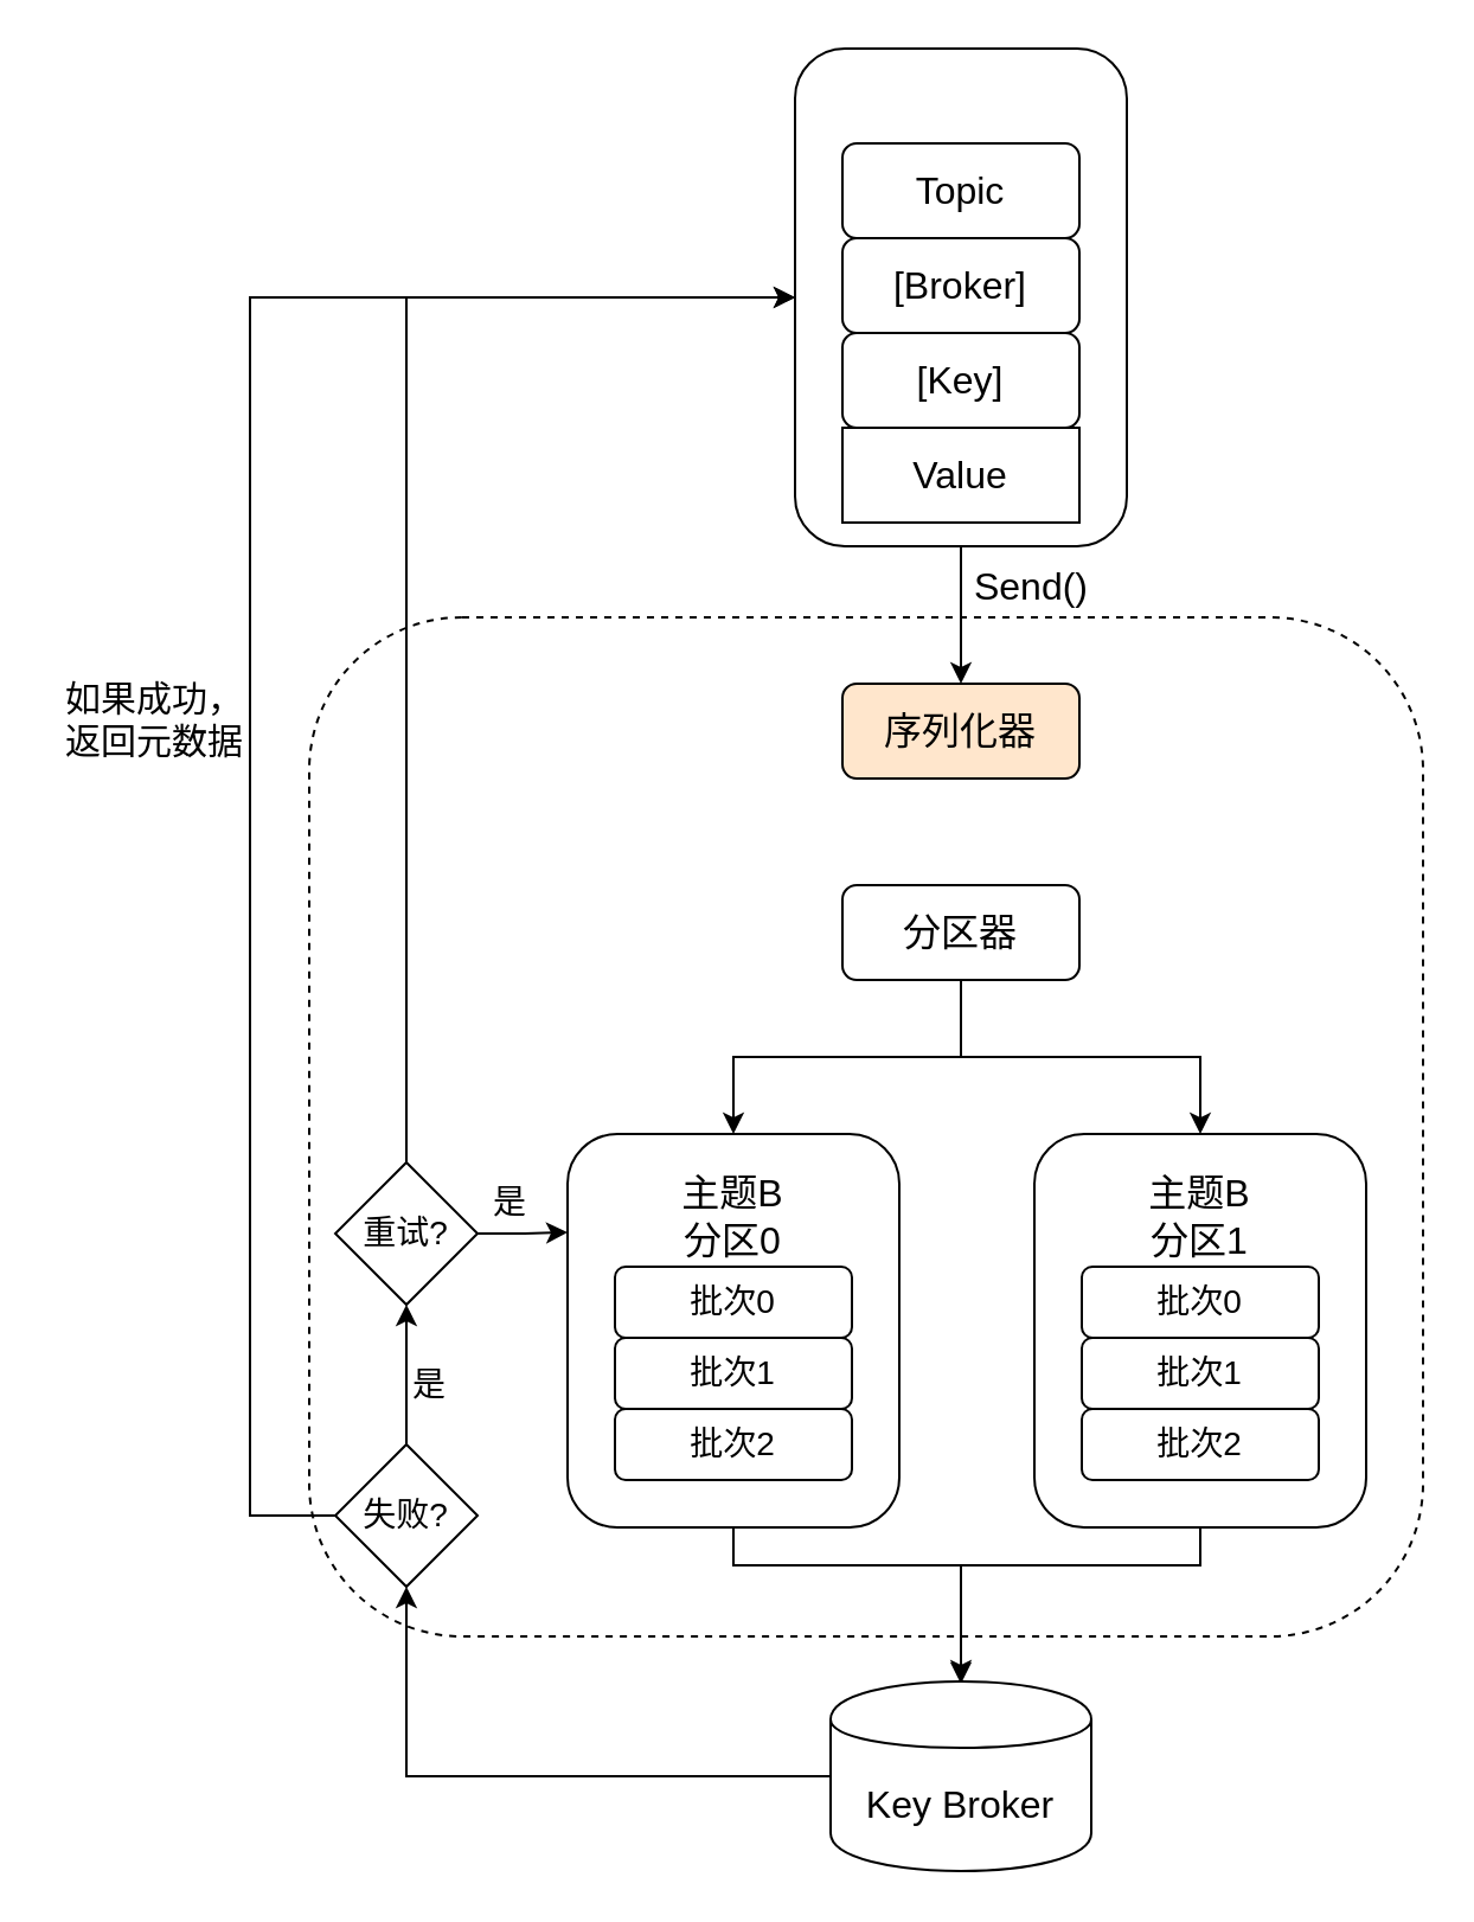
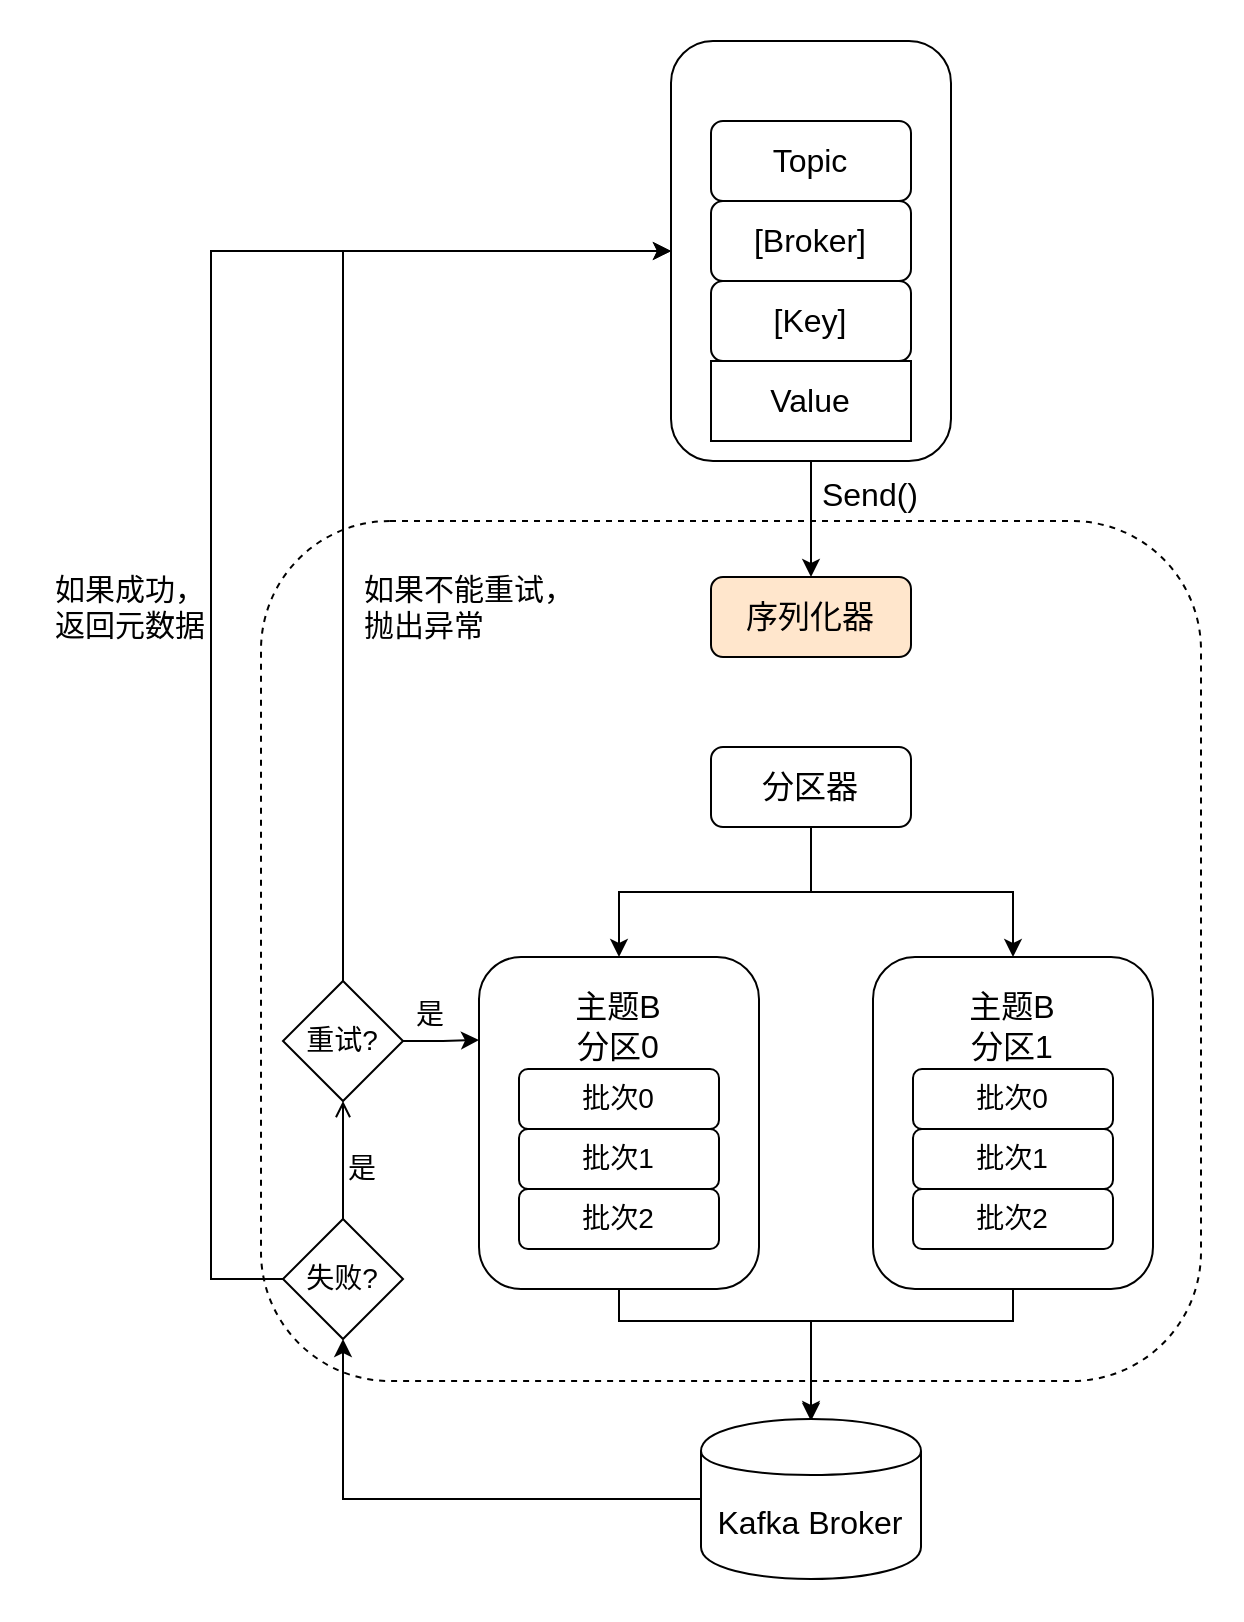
  <mxCell id="0" />
  <mxCell id="1" parent="0" />
  <mxCell id="2" value="" style="rounded=1;whiteSpace=wrap;html=1;dashed=1;" vertex="1" parent="1"><mxGeometry x="130" y="260" width="470" height="430" as="geometry" /></mxCell>
  <mxCell id="3" style="edgeStyle=orthogonalEdgeStyle;rounded=0;orthogonalLoop=1;jettySize=auto;html=1;" edge="1" parent="1" source="4" target="27"><mxGeometry relative="1" as="geometry"><Array as="points"><mxPoint x="309" y="660" /><mxPoint x="405" y="660" /></Array></mxGeometry></mxCell>
  <mxCell id="4" value="" style="rounded=1;whiteSpace=wrap;html=1;" vertex="1" parent="1"><mxGeometry x="239" y="478" width="140" height="166" as="geometry" /></mxCell>
  <mxCell id="5" style="edgeStyle=orthogonalEdgeStyle;rounded=0;orthogonalLoop=1;jettySize=auto;html=1;entryX=0.5;entryY=0;entryDx=0;entryDy=0;" edge="1" parent="1" source="6" target="11"><mxGeometry relative="1" as="geometry" /></mxCell>
  <mxCell id="6" value="" style="rounded=1;whiteSpace=wrap;html=1;" vertex="1" parent="1"><mxGeometry x="335" y="20" width="140" height="210" as="geometry" /></mxCell>
  <mxCell id="7" value="&lt;font style=&quot;font-size: 16px&quot;&gt;Topic&lt;/font&gt;" style="rounded=1;whiteSpace=wrap;html=1;" vertex="1" parent="1"><mxGeometry x="355" y="60" width="100" height="40" as="geometry" /></mxCell>
  <mxCell id="8" value="&lt;font style=&quot;font-size: 16px&quot;&gt;[Broker]&lt;/font&gt;" style="rounded=1;whiteSpace=wrap;html=1;" vertex="1" parent="1"><mxGeometry x="355" y="100" width="100" height="40" as="geometry" /></mxCell>
  <mxCell id="9" value="&lt;font style=&quot;font-size: 16px&quot;&gt;[Key]&lt;/font&gt;" style="rounded=1;whiteSpace=wrap;html=1;" vertex="1" parent="1"><mxGeometry x="355" y="140" width="100" height="40" as="geometry" /></mxCell>
  <mxCell id="10" value="&lt;font style=&quot;font-size: 16px&quot;&gt;Value&lt;/font&gt;" style="whiteSpace=wrap;html=1;rounded=0;" vertex="1" parent="1"><mxGeometry x="355" y="180" width="100" height="40" as="geometry" /></mxCell>
  <mxCell id="11" value="&lt;font style=&quot;font-size: 16px&quot;&gt;序列化器&lt;/font&gt;" style="rounded=1;whiteSpace=wrap;html=1;fillColor=#ffe6cc;" vertex="1" parent="1"><mxGeometry x="355" y="288" width="100" height="40" as="geometry" /></mxCell>
  <mxCell id="12" style="edgeStyle=orthogonalEdgeStyle;rounded=0;orthogonalLoop=1;jettySize=auto;html=1;exitX=0.5;exitY=1;exitDx=0;exitDy=0;entryX=0.5;entryY=0;entryDx=0;entryDy=0;" edge="1" parent="1" source="14" target="4"><mxGeometry relative="1" as="geometry" /></mxCell>
  <mxCell id="13" style="edgeStyle=orthogonalEdgeStyle;rounded=0;orthogonalLoop=1;jettySize=auto;html=1;exitX=0.5;exitY=1;exitDx=0;exitDy=0;entryX=0.5;entryY=0;entryDx=0;entryDy=0;" edge="1" parent="1" source="14" target="21"><mxGeometry relative="1" as="geometry" /></mxCell>
  <mxCell id="14" value="&lt;font style=&quot;font-size: 16px&quot;&gt;分区器&lt;/font&gt;" style="rounded=1;whiteSpace=wrap;html=1;" vertex="1" parent="1"><mxGeometry x="355" y="373" width="100" height="40" as="geometry" /></mxCell>
  <mxCell id="15" value="&lt;span style=&quot;font-size: 16px&quot;&gt;Send()&lt;/span&gt;" style="text;html=1;strokeColor=none;fillColor=none;align=center;verticalAlign=middle;whiteSpace=wrap;rounded=0;" vertex="1" parent="1"><mxGeometry x="415" y="237" width="40" height="20" as="geometry" /></mxCell>
  <mxCell id="16" value="&lt;font style=&quot;font-size: 14px&quot;&gt;批次0&lt;/font&gt;" style="rounded=1;whiteSpace=wrap;html=1;" vertex="1" parent="1"><mxGeometry x="259" y="534" width="100" height="30" as="geometry" /></mxCell>
  <mxCell id="17" value="&lt;font style=&quot;font-size: 14px&quot;&gt;批次1&lt;/font&gt;" style="rounded=1;whiteSpace=wrap;html=1;" vertex="1" parent="1"><mxGeometry x="259" y="564" width="100" height="30" as="geometry" /></mxCell>
  <mxCell id="18" value="&lt;font style=&quot;font-size: 14px&quot;&gt;批次2&lt;/font&gt;" style="rounded=1;whiteSpace=wrap;html=1;" vertex="1" parent="1"><mxGeometry x="259" y="594" width="100" height="30" as="geometry" /></mxCell>
  <mxCell id="19" value="&lt;font style=&quot;font-size: 16px&quot;&gt;主题B&lt;br&gt;分区0&lt;/font&gt;" style="text;html=1;strokeColor=none;fillColor=none;align=center;verticalAlign=middle;whiteSpace=wrap;rounded=0;" vertex="1" parent="1"><mxGeometry x="279" y="488" width="60" height="50" as="geometry" /></mxCell>
  <mxCell id="20" style="edgeStyle=orthogonalEdgeStyle;rounded=0;orthogonalLoop=1;jettySize=auto;html=1;exitX=0.5;exitY=1;exitDx=0;exitDy=0;" edge="1" parent="1" source="21"><mxGeometry relative="1" as="geometry"><mxPoint x="405" y="710" as="targetPoint" /><Array as="points"><mxPoint x="506" y="660" /><mxPoint x="405" y="660" /></Array></mxGeometry></mxCell>
  <mxCell id="21" value="" style="rounded=1;whiteSpace=wrap;html=1;" vertex="1" parent="1"><mxGeometry x="436" y="478" width="140" height="166" as="geometry" /></mxCell>
  <mxCell id="22" value="&lt;font style=&quot;font-size: 14px&quot;&gt;批次0&lt;/font&gt;" style="rounded=1;whiteSpace=wrap;html=1;" vertex="1" parent="1"><mxGeometry x="456" y="534" width="100" height="30" as="geometry" /></mxCell>
  <mxCell id="23" value="&lt;font style=&quot;font-size: 14px&quot;&gt;批次1&lt;/font&gt;" style="rounded=1;whiteSpace=wrap;html=1;" vertex="1" parent="1"><mxGeometry x="456" y="564" width="100" height="30" as="geometry" /></mxCell>
  <mxCell id="24" value="&lt;font style=&quot;font-size: 14px&quot;&gt;批次2&lt;/font&gt;" style="rounded=1;whiteSpace=wrap;html=1;" vertex="1" parent="1"><mxGeometry x="456" y="594" width="100" height="30" as="geometry" /></mxCell>
  <mxCell id="25" value="&lt;font style=&quot;font-size: 16px&quot;&gt;主题B&lt;br&gt;分区1&lt;/font&gt;" style="text;html=1;strokeColor=none;fillColor=none;align=center;verticalAlign=middle;whiteSpace=wrap;rounded=0;" vertex="1" parent="1"><mxGeometry x="476" y="488" width="60" height="50" as="geometry" /></mxCell>
  <mxCell id="26" style="edgeStyle=orthogonalEdgeStyle;rounded=0;orthogonalLoop=1;jettySize=auto;html=1;entryX=0.5;entryY=1;entryDx=0;entryDy=0;" edge="1" parent="1" source="27" target="30"><mxGeometry relative="1" as="geometry" /></mxCell>
- <mxCell id="27" value="&lt;font style=&quot;font-size: 16px&quot;&gt;Key Broker&lt;/font&gt;" style="shape=cylinder;whiteSpace=wrap;html=1;boundedLbl=1;backgroundOutline=1;" vertex="1" parent="1"><mxGeometry x="350" y="709" width="110" height="80" as="geometry" /></mxCell>
- <mxCell id="28" style="edgeStyle=orthogonalEdgeStyle;rounded=0;orthogonalLoop=1;jettySize=auto;html=1;exitX=0.5;exitY=0;exitDx=0;exitDy=0;entryX=0.5;entryY=1;entryDx=0;entryDy=0;" edge="1" parent="1" source="30" target="33"><mxGeometry relative="1" as="geometry" /></mxCell>
+ <mxCell id="27" value="&lt;font style=&quot;font-size: 16px&quot;&gt;Kafka Broker&lt;/font&gt;" style="shape=cylinder;whiteSpace=wrap;html=1;boundedLbl=1;backgroundOutline=1;" vertex="1" parent="1"><mxGeometry x="350" y="709" width="110" height="80" as="geometry" /></mxCell>
+ <mxCell id="28" style="edgeStyle=orthogonalEdgeStyle;rounded=0;orthogonalLoop=1;jettySize=auto;html=1;exitX=0.5;exitY=0;exitDx=0;exitDy=0;entryX=0.5;entryY=1;entryDx=0;entryDy=0;endArrow=open;" edge="1" parent="1" source="30" target="33"><mxGeometry relative="1" as="geometry" /></mxCell>
  <mxCell id="29" style="edgeStyle=orthogonalEdgeStyle;rounded=0;orthogonalLoop=1;jettySize=auto;html=1;entryX=0;entryY=0.5;entryDx=0;entryDy=0;" edge="1" parent="1" source="30" target="6"><mxGeometry relative="1" as="geometry"><Array as="points"><mxPoint x="105" y="639" /><mxPoint x="105" y="125" /></Array></mxGeometry></mxCell>
  <mxCell id="30" value="&lt;font style=&quot;font-size: 14px&quot;&gt;失败?&lt;/font&gt;" style="rhombus;whiteSpace=wrap;html=1;" vertex="1" parent="1"><mxGeometry x="141" y="609" width="60" height="60" as="geometry" /></mxCell>
  <mxCell id="31" style="edgeStyle=orthogonalEdgeStyle;rounded=0;orthogonalLoop=1;jettySize=auto;html=1;entryX=0;entryY=0.25;entryDx=0;entryDy=0;" edge="1" parent="1" source="33" target="4"><mxGeometry relative="1" as="geometry" /></mxCell>
  <mxCell id="32" style="edgeStyle=orthogonalEdgeStyle;rounded=0;orthogonalLoop=1;jettySize=auto;html=1;entryX=0;entryY=0.5;entryDx=0;entryDy=0;" edge="1" parent="1" source="33" target="6"><mxGeometry relative="1" as="geometry"><Array as="points"><mxPoint x="171" y="125" /></Array></mxGeometry></mxCell>
  <mxCell id="33" value="&lt;font style=&quot;font-size: 14px&quot;&gt;重试?&lt;/font&gt;" style="rhombus;whiteSpace=wrap;html=1;" vertex="1" parent="1"><mxGeometry x="141" y="490" width="60" height="60" as="geometry" /></mxCell>
  <mxCell id="34" value="&lt;font style=&quot;font-size: 14px&quot;&gt;是&lt;/font&gt;" style="text;html=1;strokeColor=none;fillColor=none;align=center;verticalAlign=middle;whiteSpace=wrap;rounded=0;" vertex="1" parent="1"><mxGeometry x="161" y="574" width="40" height="20" as="geometry" /></mxCell>
  <mxCell id="35" value="&lt;font style=&quot;font-size: 14px&quot;&gt;是&lt;/font&gt;" style="text;html=1;strokeColor=none;fillColor=none;align=center;verticalAlign=middle;whiteSpace=wrap;rounded=0;" vertex="1" parent="1"><mxGeometry x="195" y="497" width="40" height="20" as="geometry" /></mxCell>
  <mxCell id="36" value="&lt;font style=&quot;font-size: 15px&quot;&gt;如果成功，返回元数据&lt;/font&gt;" style="text;html=1;strokeColor=none;fillColor=none;align=center;verticalAlign=middle;whiteSpace=wrap;rounded=0;" vertex="1" parent="1"><mxGeometry x="20" y="273" width="90" height="60" as="geometry" /></mxCell>
+ <mxCell id="37" value="&lt;font style=&quot;font-size: 15px&quot;&gt;如果不能重试，抛出异常&lt;/font&gt;" style="text;html=1;strokeColor=none;fillColor=none;align=left;verticalAlign=middle;whiteSpace=wrap;rounded=0;" vertex="1" parent="1"><mxGeometry x="180" y="278" width="110" height="50" as="geometry" /></mxCell>
